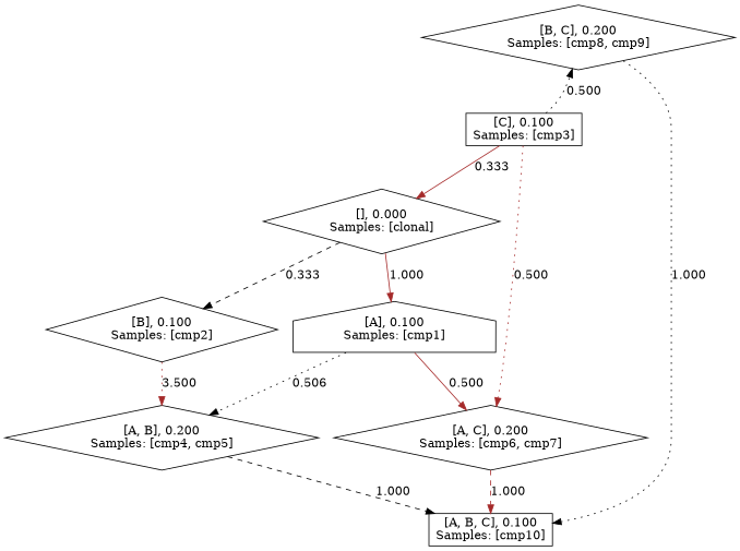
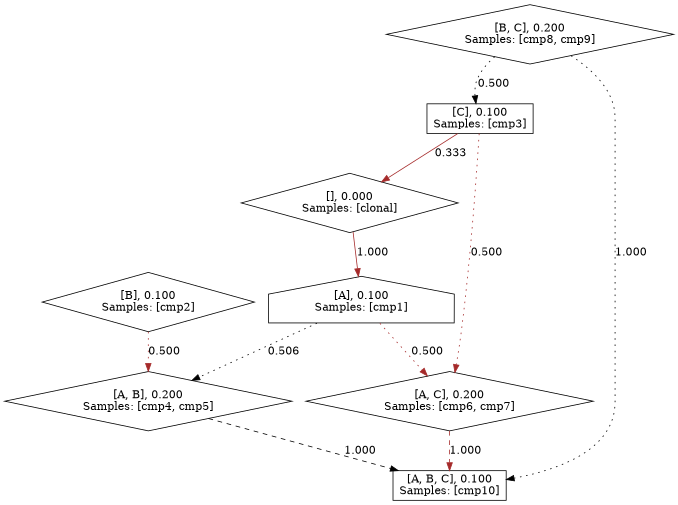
  digraph {
    node [shape=diamond]
    edge [color=brown style=dotted]
    n1 [label="[], 0.000\nSamples: [clonal]\n"]
    n2 [label="[B], 0.100\nSamples: [cmp2]\n"]
    n3 [label="[A], 0.100\nSamples: [cmp1]\n" shape=house]
    n4 [label="[C], 0.100\nSamples: [cmp3]\n" shape=box]
    n5 [label="[B, C], 0.200\nSamples: [cmp8, cmp9]\n"]
    n6 [label="[A, C], 0.200\nSamples: [cmp6, cmp7]\n"]
    n7 [label="[A, B], 0.200\nSamples: [cmp4, cmp5]\n"]
    n8 [label="[A, B, C], 0.100\nSamples: [cmp10]\n" shape=box]
-   n1 -> n2 [color=black label=0.333 style=dashed]
    n1 -> n3 [label=1.000 style=solid]
-   n2 -> n7 [label=3.500]
-   n3 -> n6 [label=0.500 style=solid]
+   n2 -> n7 [label=0.500]
+   n3 -> n6 [label=0.500]
    n3 -> n7 [color=black label=0.506]
    n4 -> n1 [label=0.333 style=solid]
-   n4 -> n5 [color=black label=0.500]
+   n5 -> n4 [color=black label=0.500]
    n4 -> n6 [label=0.500]
    n5 -> n8 [color=black label=1.000]
    n6 -> n8 [label=1.000 style=dashed]
    n7 -> n8 [color=black label=1.000 style=dashed]
  }
